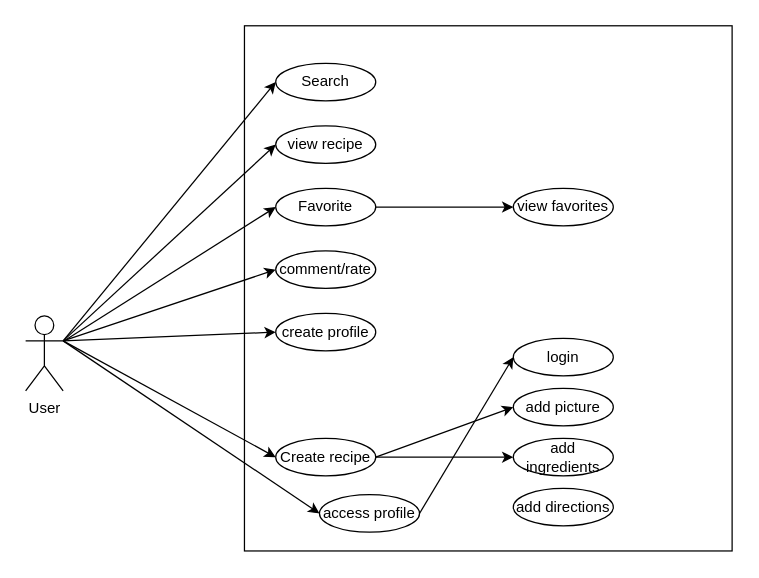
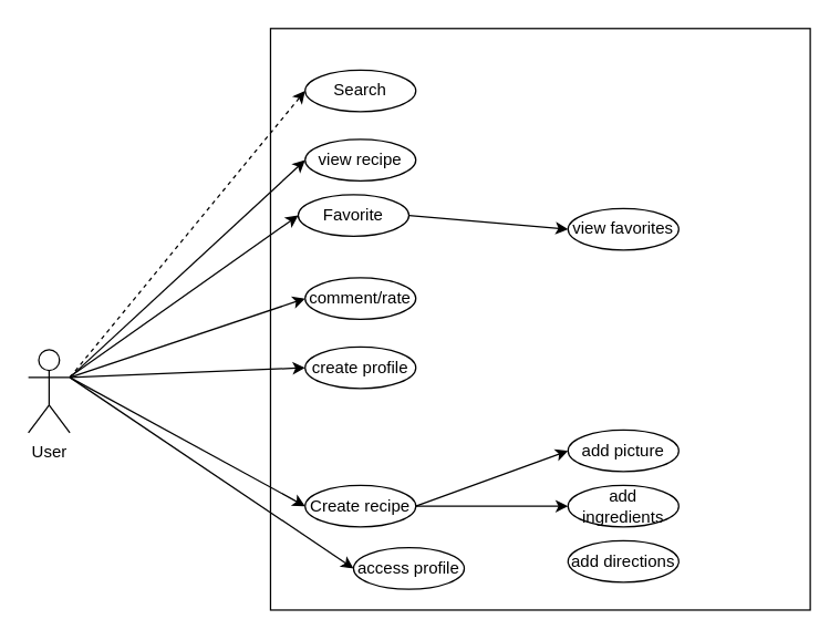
  <mxCell id="0" />
  <mxCell id="1" parent="0" />
  <mxCell id="2" value="User&lt;div&gt;&lt;br&gt;&lt;/div&gt;" style="shape=umlActor;verticalLabelPosition=bottom;verticalAlign=top;html=1;outlineConnect=0;" vertex="1" parent="1"><mxGeometry x="20" y="252" width="30" height="60" as="geometry" /></mxCell>
  <mxCell id="3" value="" style="rounded=0;whiteSpace=wrap;html=1;" vertex="1" parent="1"><mxGeometry x="195" y="20" width="390" height="420" as="geometry" /></mxCell>
  <mxCell id="4" value="Search" style="ellipse;whiteSpace=wrap;html=1;" vertex="1" parent="1"><mxGeometry x="220" y="50" width="80" height="30" as="geometry" /></mxCell>
- <mxCell id="5" value="Favorite" style="ellipse;whiteSpace=wrap;html=1;" vertex="1" parent="1"><mxGeometry x="220" y="150" width="80" height="30" as="geometry" /></mxCell>
+ <mxCell id="5" value="Favorite" style="ellipse;whiteSpace=wrap;html=1;" vertex="1" parent="1"><mxGeometry x="215" y="140" width="80" height="30" as="geometry" /></mxCell>
  <mxCell id="6" value="comment/rate" style="ellipse;whiteSpace=wrap;html=1;" vertex="1" parent="1"><mxGeometry x="220" y="200" width="80" height="30" as="geometry" /></mxCell>
  <mxCell id="7" value="create profile" style="ellipse;whiteSpace=wrap;html=1;" vertex="1" parent="1"><mxGeometry x="220" y="250" width="80" height="30" as="geometry" /></mxCell>
  <mxCell id="8" value="access profile" style="ellipse;whiteSpace=wrap;html=1;" vertex="1" parent="1"><mxGeometry x="255" y="395" width="80" height="30" as="geometry" /></mxCell>
  <mxCell id="9" value="view recipe" style="ellipse;whiteSpace=wrap;html=1;" vertex="1" parent="1"><mxGeometry x="220" y="100" width="80" height="30" as="geometry" /></mxCell>
  <mxCell id="10" value="Create recipe" style="ellipse;whiteSpace=wrap;html=1;" vertex="1" parent="1"><mxGeometry x="220" y="350" width="80" height="30" as="geometry" /></mxCell>
  <mxCell id="11" value="add picture" style="ellipse;whiteSpace=wrap;html=1;" vertex="1" parent="1"><mxGeometry x="410" y="310" width="80" height="30" as="geometry" /></mxCell>
  <mxCell id="12" value="add ingredients" style="ellipse;whiteSpace=wrap;html=1;" vertex="1" parent="1"><mxGeometry x="410" y="350" width="80" height="30" as="geometry" /></mxCell>
  <mxCell id="13" value="add directions" style="ellipse;whiteSpace=wrap;html=1;" vertex="1" parent="1"><mxGeometry x="410" y="390" width="80" height="30" as="geometry" /></mxCell>
- <mxCell id="14" value="" style="endArrow=classic;html=1;rounded=0;entryX=0;entryY=0.5;entryDx=0;entryDy=0;exitX=1;exitY=0.333;exitDx=0;exitDy=0;exitPerimeter=0;" edge="1" parent="1" source="2" target="4"><mxGeometry width="50" height="50" relative="1" as="geometry"><mxPoint x="280" y="400" as="sourcePoint" /><mxPoint x="330" y="350" as="targetPoint" /></mxGeometry></mxCell>
+ <mxCell id="14" value="" style="endArrow=classic;html=1;rounded=0;entryX=0;entryY=0.5;entryDx=0;entryDy=0;exitX=1;exitY=0.333;exitDx=0;exitDy=0;exitPerimeter=0;dashed=1;" edge="1" parent="1" source="2" target="4"><mxGeometry width="50" height="50" relative="1" as="geometry"><mxPoint x="280" y="400" as="sourcePoint" /><mxPoint x="330" y="350" as="targetPoint" /></mxGeometry></mxCell>
  <mxCell id="15" value="" style="endArrow=classic;html=1;rounded=0;entryX=0;entryY=0.5;entryDx=0;entryDy=0;exitX=1;exitY=0.333;exitDx=0;exitDy=0;exitPerimeter=0;" edge="1" parent="1" source="2" target="9"><mxGeometry width="50" height="50" relative="1" as="geometry"><mxPoint x="60" y="273" as="sourcePoint" /><mxPoint x="230" y="75" as="targetPoint" /></mxGeometry></mxCell>
  <mxCell id="16" value="" style="endArrow=classic;html=1;rounded=0;entryX=0;entryY=0.5;entryDx=0;entryDy=0;" edge="1" parent="1" source="2" target="5"><mxGeometry width="50" height="50" relative="1" as="geometry"><mxPoint x="70" y="283" as="sourcePoint" /><mxPoint x="240" y="85" as="targetPoint" /></mxGeometry></mxCell>
  <mxCell id="17" value="" style="endArrow=classic;html=1;rounded=0;entryX=0;entryY=0.5;entryDx=0;entryDy=0;exitX=1;exitY=0.333;exitDx=0;exitDy=0;exitPerimeter=0;" edge="1" parent="1" source="2" target="6"><mxGeometry width="50" height="50" relative="1" as="geometry"><mxPoint x="80" y="293" as="sourcePoint" /><mxPoint x="250" y="95" as="targetPoint" /></mxGeometry></mxCell>
  <mxCell id="18" value="" style="endArrow=classic;html=1;rounded=0;entryX=0;entryY=0.5;entryDx=0;entryDy=0;exitX=1;exitY=0.333;exitDx=0;exitDy=0;exitPerimeter=0;" edge="1" parent="1" source="2" target="7"><mxGeometry width="50" height="50" relative="1" as="geometry"><mxPoint x="90" y="303" as="sourcePoint" /><mxPoint x="260" y="105" as="targetPoint" /></mxGeometry></mxCell>
  <mxCell id="19" value="" style="endArrow=classic;html=1;rounded=0;entryX=0;entryY=0.5;entryDx=0;entryDy=0;exitX=1;exitY=0.333;exitDx=0;exitDy=0;exitPerimeter=0;" edge="1" parent="1" source="2" target="8"><mxGeometry width="50" height="50" relative="1" as="geometry"><mxPoint x="100" y="313" as="sourcePoint" /><mxPoint x="270" y="115" as="targetPoint" /></mxGeometry></mxCell>
  <mxCell id="20" value="" style="endArrow=classic;html=1;rounded=0;exitX=1;exitY=0.333;exitDx=0;exitDy=0;exitPerimeter=0;entryX=0;entryY=0.5;entryDx=0;entryDy=0;" edge="1" parent="1" source="2" target="10"><mxGeometry width="50" height="50" relative="1" as="geometry"><mxPoint x="110" y="323" as="sourcePoint" /><mxPoint x="280" y="125" as="targetPoint" /></mxGeometry></mxCell>
  <mxCell id="21" value="" style="endArrow=classic;html=1;rounded=0;entryX=0;entryY=0.5;entryDx=0;entryDy=0;exitX=1;exitY=0.5;exitDx=0;exitDy=0;" edge="1" parent="1" source="10" target="11"><mxGeometry width="50" height="50" relative="1" as="geometry"><mxPoint x="280" y="400" as="sourcePoint" /><mxPoint x="330" y="350" as="targetPoint" /></mxGeometry></mxCell>
  <mxCell id="22" value="" style="endArrow=classic;html=1;rounded=0;entryX=0;entryY=0.5;entryDx=0;entryDy=0;exitX=1;exitY=0.5;exitDx=0;exitDy=0;" edge="1" parent="1" source="10" target="12"><mxGeometry width="50" height="50" relative="1" as="geometry"><mxPoint x="120" y="333" as="sourcePoint" /><mxPoint x="290" y="135" as="targetPoint" /></mxGeometry></mxCell>
  <mxCell id="23" value="view favorites" style="ellipse;whiteSpace=wrap;html=1;" vertex="1" parent="1"><mxGeometry x="410" y="150" width="80" height="30" as="geometry" /></mxCell>
- <mxCell id="24" value="login" style="ellipse;whiteSpace=wrap;html=1;" vertex="1" parent="1"><mxGeometry x="410" y="270" width="80" height="30" as="geometry" /></mxCell>
  <mxCell id="25" value="" style="endArrow=classic;html=1;rounded=0;entryX=0;entryY=0.5;entryDx=0;entryDy=0;exitX=1;exitY=0.5;exitDx=0;exitDy=0;" edge="1" parent="1" source="5" target="23"><mxGeometry width="50" height="50" relative="1" as="geometry"><mxPoint x="60" y="280" as="sourcePoint" /><mxPoint x="230" y="75" as="targetPoint" /></mxGeometry></mxCell>
- <mxCell id="26" value="" style="endArrow=classic;html=1;rounded=0;entryX=0;entryY=0.5;entryDx=0;entryDy=0;exitX=1;exitY=0.5;exitDx=0;exitDy=0;" edge="1" parent="1" source="8" target="24"><mxGeometry width="50" height="50" relative="1" as="geometry"><mxPoint x="70" y="290" as="sourcePoint" /><mxPoint x="240" y="85" as="targetPoint" /></mxGeometry></mxCell>
